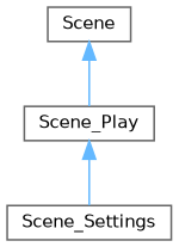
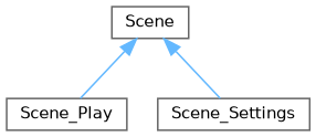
  digraph {
    rankdir=TB
    node [color=grey40 fillcolor=white fontname=Helvetica fontsize=10 shape=box style=filled]
    edge [color=steelblue1 dir=back fontname=Helvetica fontsize=10 labelfontname=Helvetica labelfontsize=10 style=solid]
    n1 [height=0.2 label=Scene width=0.4]
    n2 [height=0.2 label=Scene_Play width=0.4]
    n3 [height=0.2 label=Scene_Settings width=0.4]
    n1 -> n2
-   n2 -> n3
+   n1 -> n3
  }
